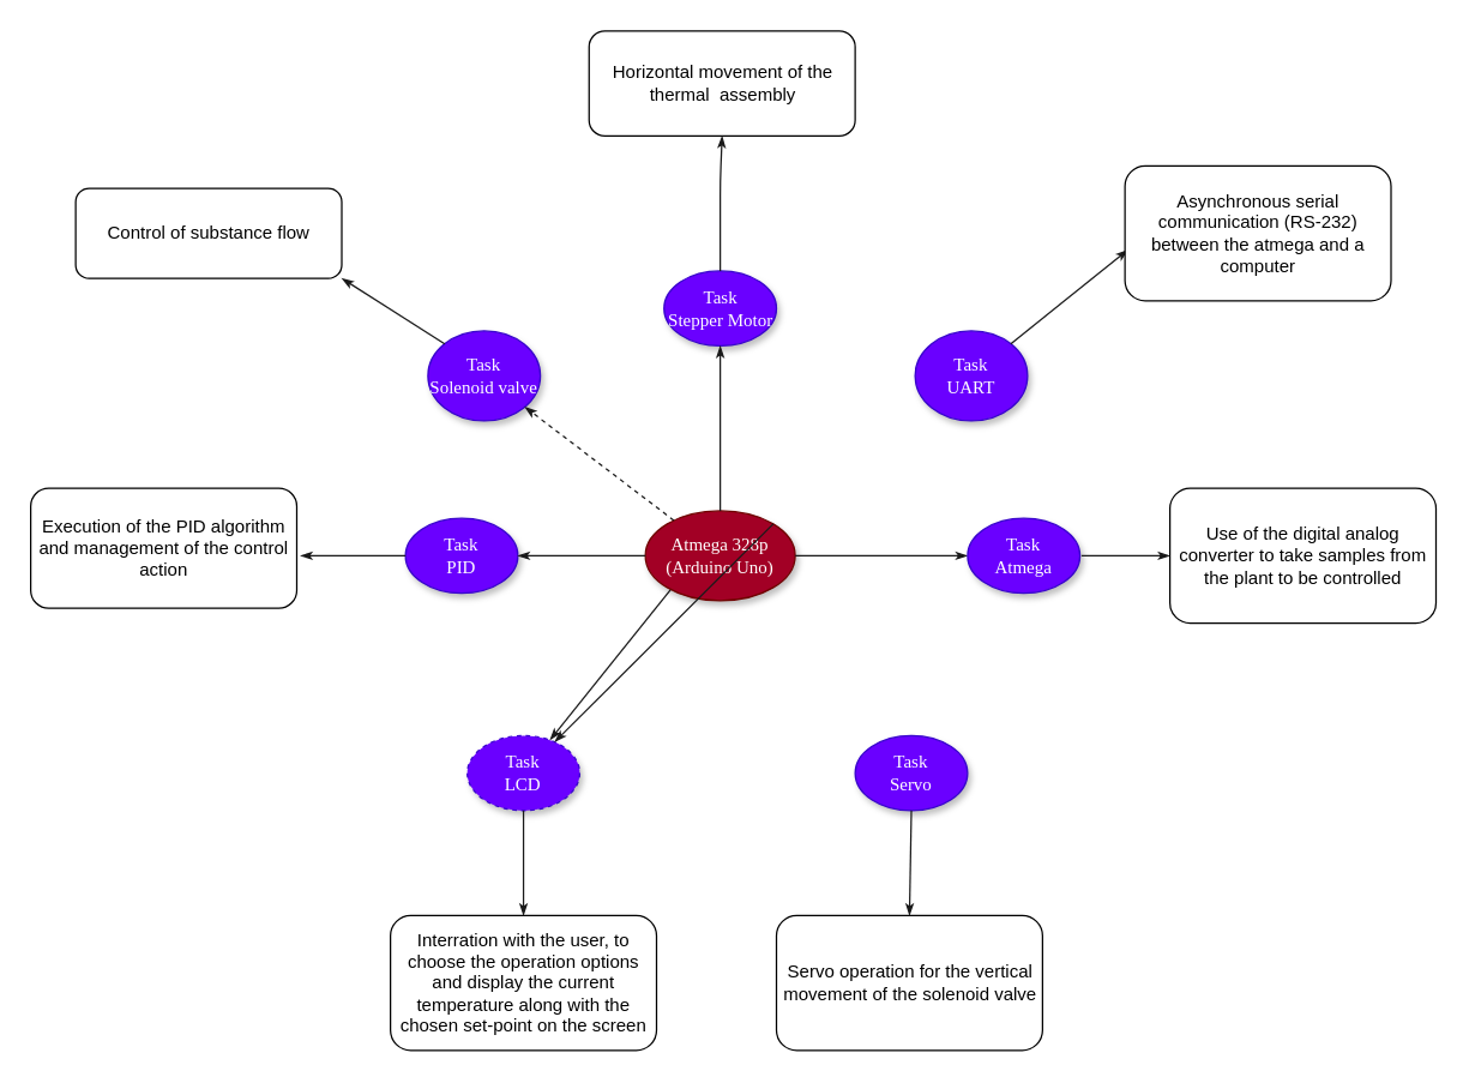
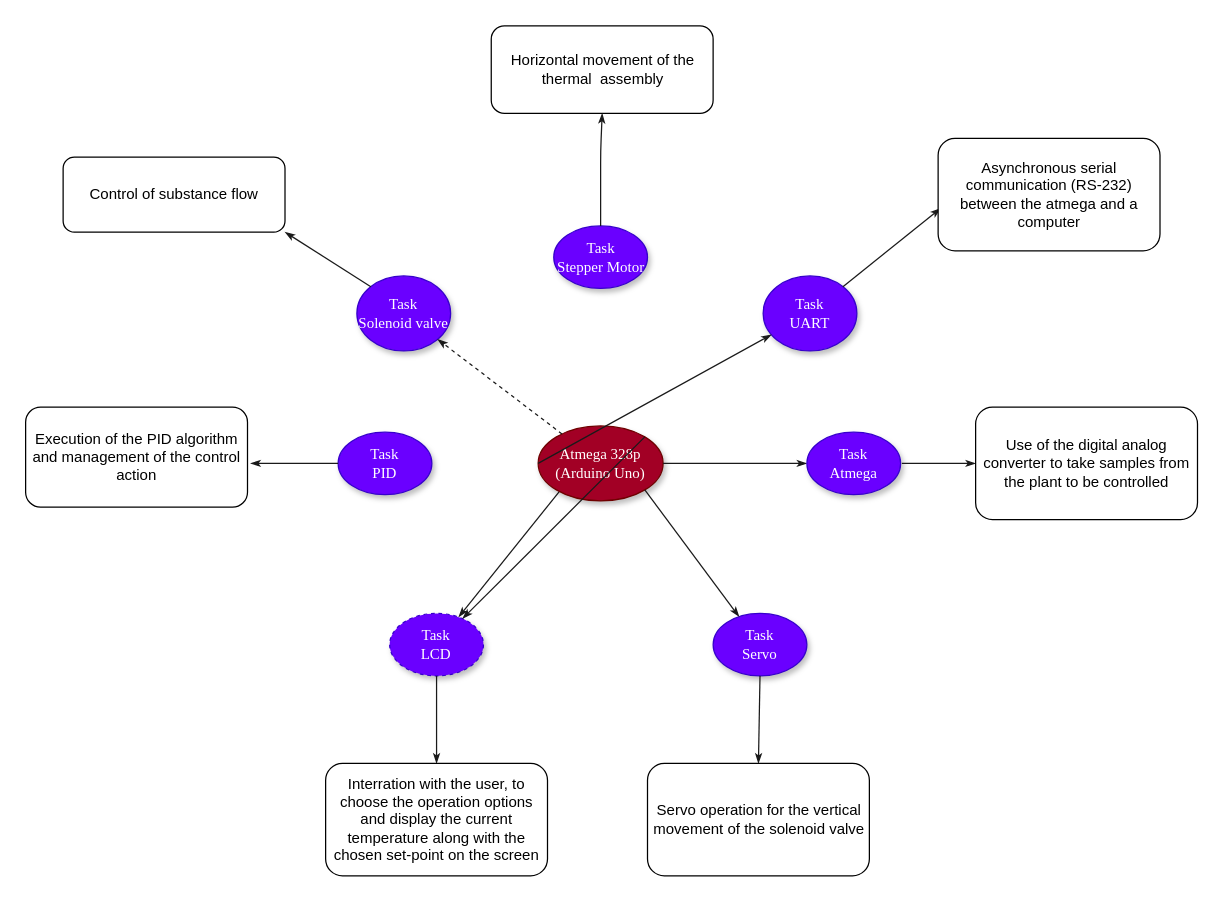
  <mxCell id="0" />
  <mxCell id="1" parent="0" />
  <mxCell id="2" style="edgeStyle=none;rounded=1;html=1;labelBackgroundColor=none;startArrow=none;startFill=0;startSize=5;endArrow=classicThin;endFill=1;endSize=5;jettySize=auto;orthogonalLoop=1;strokeWidth=1;fontFamily=Verdana;fontSize=12;fillColor=#e1d5e7;strokeColor=#1A1A1A;" edge="1" target="4" parent="1"><mxGeometry relative="1" as="geometry"><mxPoint x="449" y="390" as="sourcePoint" /></mxGeometry></mxCell>
  <mxCell id="3" value="Atmega 328p&lt;br&gt;(Arduino Uno)" style="ellipse;whiteSpace=wrap;html=1;rounded=0;shadow=1;comic=0;labelBackgroundColor=none;strokeWidth=1;fontFamily=Verdana;fontSize=12;align=center;fillColor=#a20025;strokeColor=#6F0000;fontColor=#ffffff;" vertex="1" parent="1"><mxGeometry x="430" y="340" width="100" height="60" as="geometry" /></mxCell>
  <mxCell id="4" value="Task&lt;br&gt;LCD" style="ellipse;whiteSpace=wrap;html=1;rounded=0;shadow=1;comic=0;labelBackgroundColor=none;strokeWidth=1;fontFamily=Verdana;fontSize=12;align=center;fillColor=#6a00ff;strokeColor=#3700CC;fontColor=#ffffff;dashed=1;" vertex="1" parent="1"><mxGeometry x="311.25" y="490" width="75" height="50" as="geometry" /></mxCell>
  <mxCell id="5" value="Task&lt;br&gt;Servo" style="ellipse;whiteSpace=wrap;html=1;rounded=0;shadow=1;comic=0;labelBackgroundColor=none;strokeWidth=1;fontFamily=Verdana;fontSize=12;align=center;fillColor=#6a00ff;strokeColor=#3700CC;fontColor=#ffffff;" vertex="1" parent="1"><mxGeometry x="570" y="490" width="75" height="50" as="geometry" /></mxCell>
  <mxCell id="6" value="Task&lt;br&gt;PID" style="ellipse;whiteSpace=wrap;html=1;rounded=0;shadow=1;comic=0;labelBackgroundColor=none;strokeWidth=1;fontFamily=Verdana;fontSize=12;align=center;fillColor=#6a00ff;strokeColor=#3700CC;fontColor=#ffffff;" vertex="1" parent="1"><mxGeometry x="270" y="345" width="75" height="50" as="geometry" /></mxCell>
+ <mxCell id="7" style="edgeStyle=none;rounded=1;html=1;labelBackgroundColor=none;startArrow=none;startFill=0;startSize=5;endArrow=classicThin;endFill=1;endSize=5;jettySize=auto;orthogonalLoop=1;strokeWidth=1;fontFamily=Verdana;fontSize=12;strokeColor=#1A1A1A;exitX=1;exitY=1;exitDx=0;exitDy=0;" edge="1" source="3" target="5" parent="1"><mxGeometry relative="1" as="geometry"><mxPoint x="528" y="370" as="sourcePoint" /><mxPoint x="590" y="430" as="targetPoint" /></mxGeometry></mxCell>
  <mxCell id="8" style="edgeStyle=none;rounded=1;html=1;labelBackgroundColor=none;startArrow=none;startFill=0;startSize=5;endArrow=classicThin;endFill=1;endSize=5;jettySize=auto;orthogonalLoop=1;strokeWidth=1;fontFamily=Verdana;fontSize=12;strokeColor=#1A1A1A;exitX=1;exitY=0.5;exitDx=0;exitDy=0;" edge="1" source="3" parent="1" target="15"><mxGeometry relative="1" as="geometry"><mxPoint x="527" y="370" as="sourcePoint" /><mxPoint x="692.619" y="314.179" as="targetPoint" /></mxGeometry></mxCell>
  <mxCell id="9" value="Task&lt;br&gt;UART" style="ellipse;whiteSpace=wrap;html=1;rounded=0;shadow=1;comic=0;labelBackgroundColor=none;strokeWidth=1;fontFamily=Verdana;fontSize=12;align=center;fillColor=#6a00ff;strokeColor=#3700CC;fontColor=#ffffff;" vertex="1" parent="1"><mxGeometry x="610" y="220" width="75" height="60" as="geometry" /></mxCell>
  <mxCell id="10" style="edgeStyle=none;rounded=1;html=1;labelBackgroundColor=none;startArrow=none;startFill=0;startSize=5;endArrow=classicThin;endFill=1;endSize=5;jettySize=auto;orthogonalLoop=1;strokeWidth=1;fontFamily=Verdana;fontSize=12;exitX=1;exitY=0;exitDx=0;exitDy=0;strokeColor=#1A1A1A;" edge="1" source="3" target="4" parent="1"><mxGeometry relative="1" as="geometry"><mxPoint x="460" y="300" as="sourcePoint" /><mxPoint x="400" y="390" as="targetPoint" /></mxGeometry></mxCell>
  <mxCell id="11" value="Task&lt;br&gt;Solenoid valve" style="ellipse;whiteSpace=wrap;html=1;rounded=0;shadow=1;comic=0;labelBackgroundColor=none;strokeWidth=1;fontFamily=Verdana;fontSize=12;align=center;fillColor=#6a00ff;strokeColor=#3700CC;fontColor=#ffffff;" vertex="1" parent="1"><mxGeometry x="285" y="220" width="75" height="60" as="geometry" /></mxCell>
  <mxCell id="12" style="edgeStyle=none;rounded=1;html=1;labelBackgroundColor=none;startArrow=none;startFill=0;startSize=5;endArrow=classicThin;endFill=1;endSize=5;jettySize=auto;orthogonalLoop=1;strokeWidth=1;fontFamily=Verdana;fontSize=12;strokeColor=#1A1A1A;dashed=1;" edge="1" source="3" target="11" parent="1"><mxGeometry relative="1" as="geometry"><mxPoint x="390" y="320" as="sourcePoint" /><mxPoint x="390" y="200" as="targetPoint" /></mxGeometry></mxCell>
  <mxCell id="13" value="Task&lt;br&gt;Stepper Motor" style="ellipse;whiteSpace=wrap;html=1;rounded=0;shadow=1;comic=0;labelBackgroundColor=none;strokeWidth=1;fontFamily=Verdana;fontSize=12;align=center;fillColor=#6a00ff;strokeColor=#3700CC;fontColor=#ffffff;" vertex="1" parent="1"><mxGeometry x="442.5" y="180" width="75" height="50" as="geometry" /></mxCell>
- <mxCell id="14" style="edgeStyle=none;rounded=1;html=1;labelBackgroundColor=none;startArrow=none;startFill=0;startSize=5;endArrow=classicThin;endFill=1;endSize=5;jettySize=auto;orthogonalLoop=1;strokeWidth=1;fontFamily=Verdana;fontSize=12;exitX=0;exitY=0.5;exitDx=0;exitDy=0;strokeColor=#1A1A1A;" edge="1" source="3" target="6" parent="1"><mxGeometry relative="1" as="geometry"><mxPoint x="410" y="460" as="sourcePoint" /><mxPoint x="410" y="560" as="targetPoint" /></mxGeometry></mxCell>
+ <mxCell id="14" style="edgeStyle=none;rounded=1;html=1;labelBackgroundColor=none;startArrow=none;startFill=0;startSize=5;endArrow=classicThin;endFill=1;endSize=5;jettySize=auto;orthogonalLoop=1;strokeWidth=1;fontFamily=Verdana;fontSize=12;exitX=0;exitY=0.5;exitDx=0;exitDy=0;strokeColor=#1A1A1A;" edge="1" source="3" target="9" parent="1"><mxGeometry relative="1" as="geometry"><mxPoint x="410" y="460" as="sourcePoint" /><mxPoint x="410" y="560" as="targetPoint" /></mxGeometry></mxCell>
  <mxCell id="15" value="Task&lt;br&gt;Atmega" style="ellipse;whiteSpace=wrap;html=1;rounded=0;shadow=1;comic=0;labelBackgroundColor=none;strokeWidth=1;fontFamily=Verdana;fontSize=12;align=center;fillColor=#6a00ff;strokeColor=#3700CC;fontColor=#ffffff;" vertex="1" parent="1"><mxGeometry x="645" y="345" width="75" height="50" as="geometry" /></mxCell>
- <mxCell id="16" style="edgeStyle=none;rounded=1;html=1;labelBackgroundColor=none;startArrow=none;startFill=0;startSize=5;endArrow=classicThin;endFill=1;endSize=5;jettySize=auto;orthogonalLoop=1;strokeWidth=1;fontFamily=Verdana;fontSize=12;exitX=0.5;exitY=0;exitDx=0;exitDy=0;entryX=0.5;entryY=1;entryDx=0;entryDy=0;strokeColor=#1A1A1A;" edge="1" parent="1" source="3" target="13"><mxGeometry relative="1" as="geometry"><mxPoint x="470" y="290" as="sourcePoint" /><mxPoint x="587.72" y="218.233" as="targetPoint" /></mxGeometry></mxCell>
  <mxCell id="17" style="edgeStyle=none;rounded=1;html=1;labelBackgroundColor=none;startArrow=none;startFill=0;startSize=5;endArrow=classicThin;endFill=1;endSize=5;jettySize=auto;orthogonalLoop=1;strokeWidth=1;fontFamily=Verdana;fontSize=12;fillColor=#e1d5e7;strokeColor=#1A1A1A;exitX=0.5;exitY=1;exitDx=0;exitDy=0;" edge="1" parent="1" source="4" target="18"><mxGeometry relative="1" as="geometry"><mxPoint x="410" y="620" as="sourcePoint" /><mxPoint x="393" y="640" as="targetPoint" /></mxGeometry></mxCell>
  <mxCell id="18" value="Interration with the user, to choose the operation options and display the current temperature along with the chosen set-point on the screen" style="rounded=1;whiteSpace=wrap;html=1;" vertex="1" parent="1"><mxGeometry x="260" y="610" width="177.5" height="90" as="geometry" /></mxCell>
  <mxCell id="19" style="edgeStyle=none;rounded=1;html=1;labelBackgroundColor=none;startArrow=none;startFill=0;startSize=5;endArrow=classicThin;endFill=1;endSize=5;jettySize=auto;orthogonalLoop=1;strokeWidth=1;fontFamily=Verdana;fontSize=12;fillColor=#e1d5e7;strokeColor=#1A1A1A;exitX=0.5;exitY=1;exitDx=0;exitDy=0;entryX=0.5;entryY=0;entryDx=0;entryDy=0;" edge="1" parent="1" source="5" target="20"><mxGeometry relative="1" as="geometry"><mxPoint x="567" y="550" as="sourcePoint" /><mxPoint x="567" y="660" as="targetPoint" /><Array as="points" /></mxGeometry></mxCell>
  <mxCell id="20" value="Servo operation for the vertical movement of the solenoid valve" style="rounded=1;whiteSpace=wrap;html=1;" vertex="1" parent="1"><mxGeometry x="517.5" y="610" width="177.5" height="90" as="geometry" /></mxCell>
  <mxCell id="21" style="edgeStyle=none;rounded=1;html=1;labelBackgroundColor=none;startArrow=none;startFill=0;startSize=5;endArrow=classicThin;endFill=1;endSize=5;jettySize=auto;orthogonalLoop=1;strokeWidth=1;fontFamily=Verdana;fontSize=12;fillColor=#e1d5e7;strokeColor=#1A1A1A;" edge="1" parent="1"><mxGeometry relative="1" as="geometry"><mxPoint x="721" y="370" as="sourcePoint" /><mxPoint x="780" y="370" as="targetPoint" /><Array as="points" /></mxGeometry></mxCell>
  <mxCell id="22" value="Use of the digital analog converter to take samples from the plant to be controlled" style="rounded=1;whiteSpace=wrap;html=1;" vertex="1" parent="1"><mxGeometry x="780" y="325" width="177.5" height="90" as="geometry" /></mxCell>
  <mxCell id="23" style="edgeStyle=none;rounded=1;html=1;labelBackgroundColor=none;startArrow=none;startFill=0;startSize=5;endArrow=classicThin;endFill=1;endSize=5;jettySize=auto;orthogonalLoop=1;strokeWidth=1;fontFamily=Verdana;fontSize=12;fillColor=#e1d5e7;strokeColor=#1A1A1A;exitX=1;exitY=0;exitDx=0;exitDy=0;entryX=0.011;entryY=0.622;entryDx=0;entryDy=0;entryPerimeter=0;" edge="1" parent="1" source="9" target="24"><mxGeometry relative="1" as="geometry"><mxPoint x="670" y="230" as="sourcePoint" /><mxPoint x="750" y="160" as="targetPoint" /><Array as="points" /></mxGeometry></mxCell>
  <mxCell id="24" value="Asynchronous serial communication (RS-232) between the atmega and a computer" style="rounded=1;whiteSpace=wrap;html=1;" vertex="1" parent="1"><mxGeometry x="750" y="110" width="177.5" height="90" as="geometry" /></mxCell>
  <mxCell id="25" value="Horizontal movement of the thermal&amp;nbsp; assembly" style="rounded=1;whiteSpace=wrap;html=1;" vertex="1" parent="1"><mxGeometry x="392.5" y="20" width="177.5" height="70" as="geometry" /></mxCell>
  <mxCell id="26" style="edgeStyle=none;rounded=1;html=1;labelBackgroundColor=none;startArrow=none;startFill=0;startSize=5;endArrow=classicThin;endFill=1;endSize=5;jettySize=auto;orthogonalLoop=1;strokeWidth=1;fontFamily=Verdana;fontSize=12;exitX=0.5;exitY=0;exitDx=0;exitDy=0;strokeColor=#1A1A1A;entryX=0.5;entryY=1;entryDx=0;entryDy=0;" edge="1" parent="1" source="13" target="25"><mxGeometry relative="1" as="geometry"><mxPoint x="590" y="160" as="sourcePoint" /><mxPoint x="590" y="70" as="targetPoint" /><Array as="points"><mxPoint x="480" y="120" /></Array></mxGeometry></mxCell>
  <mxCell id="27" value="Control of substance flow" style="rounded=1;whiteSpace=wrap;html=1;" vertex="1" parent="1"><mxGeometry x="50" y="125" width="177.5" height="60" as="geometry" /></mxCell>
  <mxCell id="28" style="edgeStyle=none;rounded=1;html=1;labelBackgroundColor=none;startArrow=none;startFill=0;startSize=5;endArrow=classicThin;endFill=1;endSize=5;jettySize=auto;orthogonalLoop=1;strokeWidth=1;fontFamily=Verdana;fontSize=12;strokeColor=#1A1A1A;exitX=0;exitY=0;exitDx=0;exitDy=0;entryX=1;entryY=1;entryDx=0;entryDy=0;" edge="1" parent="1" source="11" target="27"><mxGeometry relative="1" as="geometry"><mxPoint x="310" y="110" as="sourcePoint" /><mxPoint x="220" y="180" as="targetPoint" /></mxGeometry></mxCell>
  <mxCell id="29" value="Execution of the PID algorithm and management of the control action" style="rounded=1;whiteSpace=wrap;html=1;" vertex="1" parent="1"><mxGeometry x="20" y="325" width="177.5" height="80" as="geometry" /></mxCell>
  <mxCell id="30" style="edgeStyle=none;rounded=1;html=1;labelBackgroundColor=none;startArrow=none;startFill=0;startSize=5;endArrow=classicThin;endFill=1;endSize=5;jettySize=auto;orthogonalLoop=1;strokeWidth=1;fontFamily=Verdana;fontSize=12;exitX=0;exitY=0.5;exitDx=0;exitDy=0;strokeColor=#1A1A1A;" edge="1" parent="1" source="6"><mxGeometry relative="1" as="geometry"><mxPoint x="240" y="460" as="sourcePoint" /><mxPoint x="200" y="370" as="targetPoint" /></mxGeometry></mxCell>
